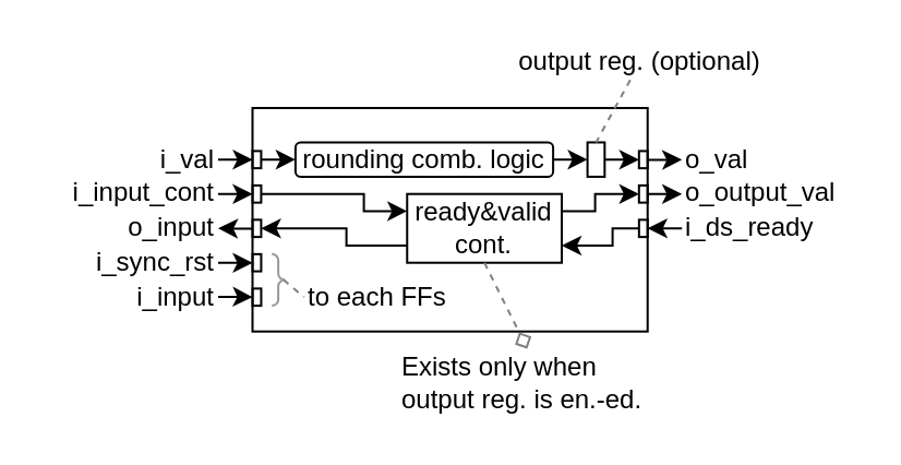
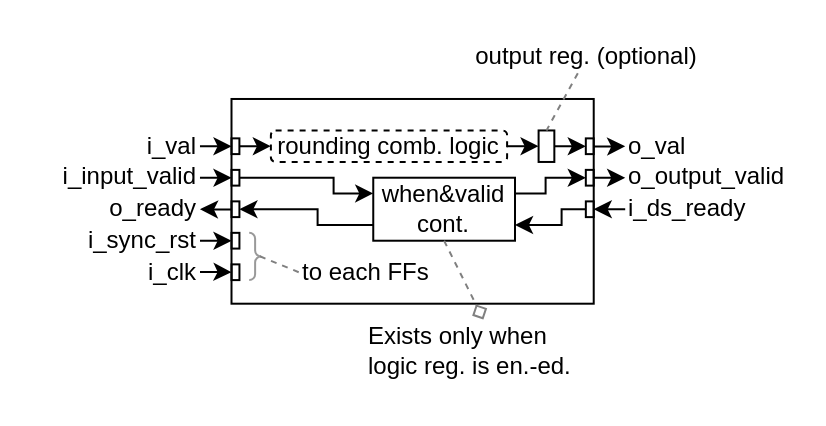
  <mxCell id="0" />
  <mxCell id="1" parent="0" />
  <mxCell id="2" value="" style="rounded=0;whiteSpace=wrap;html=1;fillColor=none;recursiveResize=0;container=1;collapsible=0;" vertex="1" parent="1"><mxGeometry x="115.25" y="48.99" width="181.11" height="102.36" as="geometry" /></mxCell>
  <mxCell id="3" style="edgeStyle=none;html=1;entryX=0;entryY=0.5;entryDx=0;entryDy=0;strokeColor=#000000;endArrow=classic;endFill=1;" edge="1" parent="2" source="4" target="17"><mxGeometry relative="1" as="geometry" /></mxCell>
  <mxCell id="4" value="" style="rounded=0;whiteSpace=wrap;html=1;fillColor=none;" vertex="1" parent="2"><mxGeometry x="153.553" y="15.743" width="7.874" height="15.748" as="geometry" /></mxCell>
  <mxCell id="5" style="edgeStyle=none;html=1;endArrow=classic;endFill=1;exitX=1;exitY=0.5;exitDx=0;exitDy=0;" edge="1" parent="2" source="6" target="4"><mxGeometry relative="1" as="geometry"><mxPoint x="133.863" y="23.614" as="sourcePoint" /></mxGeometry></mxCell>
- <mxCell id="6" value="rounding comb. logic" style="rounded=1;whiteSpace=wrap;html=1;fillColor=none;recursiveResize=0;container=1;collapsible=0;" vertex="1" parent="2"><mxGeometry x="19.69" y="15.74" width="118.11" height="15.75" as="geometry" /></mxCell>
+ <mxCell id="6" value="rounding comb. logic" style="rounded=1;whiteSpace=wrap;html=1;fillColor=none;recursiveResize=0;container=1;collapsible=0;dashed=1;" vertex="1" parent="2"><mxGeometry x="19.69" y="15.74" width="118.11" height="15.75" as="geometry" /></mxCell>
  <mxCell id="7" value="" style="rounded=0;whiteSpace=wrap;html=1;fillColor=none;" vertex="1" parent="2"><mxGeometry x="0.026" y="82.686" width="3.937" height="7.874" as="geometry" /></mxCell>
  <mxCell id="8" value="" style="rounded=0;whiteSpace=wrap;html=1;fillColor=none;" vertex="1" parent="2"><mxGeometry x="0.023" y="66.933" width="3.937" height="7.874" as="geometry" /></mxCell>
  <mxCell id="9" value="" style="rounded=0;whiteSpace=wrap;html=1;fillColor=none;" vertex="1" parent="2"><mxGeometry x="0.02" y="51.19" width="3.937" height="7.874" as="geometry" /></mxCell>
  <mxCell id="10" style="edgeStyle=orthogonalEdgeStyle;html=1;entryX=0;entryY=0.25;entryDx=0;entryDy=0;strokeColor=#000000;endArrow=classic;endFill=1;rounded=0;" edge="1" parent="2" source="11" target="20"><mxGeometry relative="1" as="geometry"><Array as="points"><mxPoint x="51" y="39" /><mxPoint x="51" y="47" /><mxPoint x="71" y="47" /></Array></mxGeometry></mxCell>
  <mxCell id="11" value="" style="rounded=0;whiteSpace=wrap;html=1;fillColor=none;" vertex="1" parent="2"><mxGeometry x="0.017" y="35.447" width="3.937" height="7.874" as="geometry" /></mxCell>
  <mxCell id="12" style="edgeStyle=none;html=1;strokeColor=#000000;endArrow=classic;endFill=1;entryX=0;entryY=0.5;entryDx=0;entryDy=0;" edge="1" parent="2" source="13" target="6"><mxGeometry relative="1" as="geometry"><mxPoint x="15.75" y="24.01" as="targetPoint" /></mxGeometry></mxCell>
  <mxCell id="13" value="" style="rounded=0;whiteSpace=wrap;html=1;fillColor=none;" vertex="1" parent="2"><mxGeometry x="0.014" y="19.694" width="3.937" height="7.874" as="geometry" /></mxCell>
  <mxCell id="14" style="edgeStyle=orthogonalEdgeStyle;rounded=0;html=1;exitX=0;exitY=0.5;exitDx=0;exitDy=0;entryX=1;entryY=0.75;entryDx=0;entryDy=0;strokeColor=#000000;endArrow=classic;endFill=1;" edge="1" parent="2" source="15" target="20"><mxGeometry relative="1" as="geometry"><Array as="points"><mxPoint x="165" y="55" /><mxPoint x="165" y="63" /></Array></mxGeometry></mxCell>
  <mxCell id="15" value="" style="rounded=0;whiteSpace=wrap;html=1;fillColor=none;" vertex="1" parent="2"><mxGeometry x="177.167" y="51.197" width="3.937" height="7.874" as="geometry" /></mxCell>
  <mxCell id="16" value="" style="rounded=0;whiteSpace=wrap;html=1;fillColor=none;" vertex="1" parent="2"><mxGeometry x="177.164" y="35.454" width="3.937" height="7.874" as="geometry" /></mxCell>
  <mxCell id="17" value="" style="rounded=0;whiteSpace=wrap;html=1;fillColor=none;" vertex="1" parent="2"><mxGeometry x="177.161" y="19.701" width="3.937" height="7.874" as="geometry" /></mxCell>
  <mxCell id="18" style="edgeStyle=orthogonalEdgeStyle;rounded=0;html=1;exitX=1;exitY=0.25;exitDx=0;exitDy=0;entryX=0;entryY=0.5;entryDx=0;entryDy=0;strokeColor=#000000;endArrow=classic;endFill=1;" edge="1" parent="2" source="20" target="16"><mxGeometry relative="1" as="geometry"><Array as="points"><mxPoint x="157" y="47" /><mxPoint x="157" y="39" /></Array></mxGeometry></mxCell>
  <mxCell id="19" style="edgeStyle=orthogonalEdgeStyle;rounded=0;html=1;exitX=0;exitY=0.75;exitDx=0;exitDy=0;entryX=1;entryY=0.5;entryDx=0;entryDy=0;strokeColor=#000000;endArrow=classic;endFill=1;" edge="1" parent="2" source="20" target="9"><mxGeometry relative="1" as="geometry"><Array as="points"><mxPoint x="43" y="63" /><mxPoint x="43" y="55" /></Array></mxGeometry></mxCell>
- <mxCell id="20" value="ready&amp;amp;valid cont." style="rounded=0;whiteSpace=wrap;html=1;fillColor=none;" vertex="1" parent="2"><mxGeometry x="70.88" y="39.37" width="70.866" height="31.496" as="geometry" /></mxCell>
+ <mxCell id="20" value="when&amp;amp;valid cont." style="rounded=0;whiteSpace=wrap;html=1;fillColor=none;" vertex="1" parent="2"><mxGeometry x="70.88" y="39.37" width="70.866" height="31.496" as="geometry" /></mxCell>
  <mxCell id="21" style="edgeStyle=none;html=1;entryX=0.5;entryY=0;entryDx=0;entryDy=0;endArrow=none;endFill=0;dashed=1;strokeColor=#808080;rounded=0;" edge="1" parent="1" source="22" target="4"><mxGeometry relative="1" as="geometry" /></mxCell>
  <mxCell id="22" value="output reg. (optional)" style="text;html=1;strokeColor=none;fillColor=none;align=center;verticalAlign=middle;whiteSpace=wrap;rounded=0;" vertex="1" parent="1"><mxGeometry x="233.66" y="20.36" width="118.12" height="15.76" as="geometry" /></mxCell>
- <mxCell id="23" value="to each FFs" style="text;html=1;strokeColor=none;fillColor=none;align=left;verticalAlign=middle;whiteSpace=wrap;rounded=0;" vertex="1" parent="1"><mxGeometry x="138.861" y="127.73" width="70.869" height="15.744" as="geometry" /></mxCell>
+ <mxCell id="23" value="to each FFs" style="text;html=1;strokeColor=none;fillColor=none;align=left;verticalAlign=middle;whiteSpace=wrap;rounded=0;" vertex="1" parent="1"><mxGeometry x="148.861" y="127.73" width="70.869" height="15.744" as="geometry" /></mxCell>
  <mxCell id="24" value="" style="group" vertex="1" connectable="0" parent="1"><mxGeometry x="123.12" y="115.92" width="7.879" height="23.62" as="geometry" /></mxCell>
  <mxCell id="25" value="" style="labelPosition=right;align=left;strokeWidth=1;shape=mxgraph.mockup.markup.curlyBrace;html=1;shadow=0;dashed=0;strokeColor=#999999;direction=north;fillColor=none;flipH=1;" vertex="1" parent="24"><mxGeometry width="7.879" height="23.62" as="geometry" /></mxCell>
  <mxCell id="26" style="edgeStyle=none;html=1;entryX=0;entryY=0.5;entryDx=0;entryDy=0;endArrow=none;endFill=0;dashed=1;strokeColor=#808080;rounded=0;exitX=0.504;exitY=0.197;exitDx=0;exitDy=0;exitPerimeter=0;" edge="1" parent="24" source="25" target="23"><mxGeometry relative="1" as="geometry"><mxPoint x="147.244" y="-70.878" as="sourcePoint" /><mxPoint x="149.617" y="-47.25" as="targetPoint" /></mxGeometry></mxCell>
  <mxCell id="27" style="edgeStyle=orthogonalEdgeStyle;rounded=0;html=1;entryX=0;entryY=0.5;entryDx=0;entryDy=0;strokeColor=#000000;endArrow=classic;endFill=1;" edge="1" parent="1" source="28" target="7"><mxGeometry relative="1" as="geometry" /></mxCell>
- <mxCell id="28" value="i_input" style="text;html=1;strokeColor=none;fillColor=none;align=right;verticalAlign=middle;whiteSpace=wrap;rounded=0;" vertex="1" parent="1"><mxGeometry x="20.758" y="127.727" width="78.743" height="15.744" as="geometry" /></mxCell>
+ <mxCell id="28" value="i_clk" style="text;html=1;strokeColor=none;fillColor=none;align=right;verticalAlign=middle;whiteSpace=wrap;rounded=0;" vertex="1" parent="1"><mxGeometry x="20.758" y="127.727" width="78.743" height="15.744" as="geometry" /></mxCell>
  <mxCell id="29" style="edgeStyle=orthogonalEdgeStyle;rounded=0;html=1;entryX=0;entryY=0.5;entryDx=0;entryDy=0;strokeColor=#000000;endArrow=classic;endFill=1;" edge="1" parent="1" source="30" target="8"><mxGeometry relative="1" as="geometry" /></mxCell>
  <mxCell id="30" value="i_sync_rst" style="text;html=1;strokeColor=none;fillColor=none;align=right;verticalAlign=middle;whiteSpace=wrap;rounded=0;" vertex="1" parent="1"><mxGeometry x="20.755" y="111.984" width="78.743" height="15.744" as="geometry" /></mxCell>
- <mxCell id="31" value="o_input" style="text;html=1;strokeColor=none;fillColor=none;align=right;verticalAlign=middle;whiteSpace=wrap;rounded=0;" vertex="1" parent="1"><mxGeometry x="20.752" y="96.241" width="78.743" height="15.744" as="geometry" /></mxCell>
+ <mxCell id="31" value="o_ready" style="text;html=1;strokeColor=none;fillColor=none;align=right;verticalAlign=middle;whiteSpace=wrap;rounded=0;" vertex="1" parent="1"><mxGeometry x="20.752" y="96.241" width="78.743" height="15.744" as="geometry" /></mxCell>
  <mxCell id="32" style="edgeStyle=orthogonalEdgeStyle;rounded=0;html=1;entryX=0;entryY=0.5;entryDx=0;entryDy=0;strokeColor=#000000;endArrow=classic;endFill=1;" edge="1" parent="1" source="33" target="11"><mxGeometry relative="1" as="geometry" /></mxCell>
- <mxCell id="33" value="i_input_cont" style="text;html=1;strokeColor=none;fillColor=none;align=right;verticalAlign=middle;whiteSpace=wrap;rounded=0;" vertex="1" parent="1"><mxGeometry x="20.749" y="80.498" width="78.743" height="15.744" as="geometry" /></mxCell>
+ <mxCell id="33" value="i_input_valid" style="text;html=1;strokeColor=none;fillColor=none;align=right;verticalAlign=middle;whiteSpace=wrap;rounded=0;" vertex="1" parent="1"><mxGeometry x="20.749" y="80.498" width="78.743" height="15.744" as="geometry" /></mxCell>
  <mxCell id="34" style="edgeStyle=orthogonalEdgeStyle;rounded=0;html=1;entryX=0;entryY=0.5;entryDx=0;entryDy=0;strokeColor=#000000;endArrow=classic;endFill=1;" edge="1" parent="1" source="35" target="13"><mxGeometry relative="1" as="geometry" /></mxCell>
  <mxCell id="35" value="i_val" style="text;html=1;strokeColor=none;fillColor=none;align=right;verticalAlign=middle;whiteSpace=wrap;rounded=0;" vertex="1" parent="1"><mxGeometry x="20.746" y="64.755" width="78.743" height="15.744" as="geometry" /></mxCell>
  <mxCell id="36" style="edgeStyle=orthogonalEdgeStyle;rounded=0;html=1;strokeColor=#000000;endArrow=classic;endFill=1;" edge="1" parent="1" source="9" target="31"><mxGeometry relative="1" as="geometry" /></mxCell>
  <mxCell id="37" style="edgeStyle=orthogonalEdgeStyle;rounded=0;html=1;entryX=1;entryY=0.5;entryDx=0;entryDy=0;strokeColor=#000000;endArrow=classic;endFill=1;" edge="1" parent="1" source="38" target="15"><mxGeometry relative="1" as="geometry" /></mxCell>
  <mxCell id="38" value="i_ds_ready" style="text;html=1;strokeColor=none;fillColor=none;align=left;verticalAlign=middle;whiteSpace=wrap;rounded=0;" vertex="1" parent="1"><mxGeometry x="312.099" y="96.238" width="78.743" height="15.744" as="geometry" /></mxCell>
- <mxCell id="39" value="o_output_val" style="text;html=1;strokeColor=none;fillColor=none;align=left;verticalAlign=middle;whiteSpace=wrap;rounded=0;" vertex="1" parent="1"><mxGeometry x="312.096" y="80.495" width="78.743" height="15.744" as="geometry" /></mxCell>
+ <mxCell id="39" value="o_output_valid" style="text;html=1;strokeColor=none;fillColor=none;align=left;verticalAlign=middle;whiteSpace=wrap;rounded=0;" vertex="1" parent="1"><mxGeometry x="312.096" y="80.495" width="78.743" height="15.744" as="geometry" /></mxCell>
  <mxCell id="40" value="o_val" style="text;html=1;strokeColor=none;fillColor=none;align=left;verticalAlign=middle;whiteSpace=wrap;rounded=0;" vertex="1" parent="1"><mxGeometry x="312.093" y="64.752" width="78.743" height="15.744" as="geometry" /></mxCell>
  <mxCell id="41" style="edgeStyle=orthogonalEdgeStyle;rounded=0;html=1;strokeColor=#000000;endArrow=classic;endFill=1;" edge="1" parent="1" source="17" target="40"><mxGeometry relative="1" as="geometry" /></mxCell>
  <mxCell id="42" style="edgeStyle=orthogonalEdgeStyle;rounded=0;html=1;strokeColor=#000000;endArrow=classic;endFill=1;" edge="1" parent="1" source="16" target="39"><mxGeometry relative="1" as="geometry" /></mxCell>
- <mxCell id="43" value="Exists only when output reg. is en.-ed." style="text;html=1;strokeColor=none;fillColor=none;align=left;verticalAlign=middle;whiteSpace=wrap;rounded=0;" vertex="1" parent="1"><mxGeometry x="182.158" y="159.227" width="118.113" height="31.492" as="geometry" /></mxCell>
+ <mxCell id="43" value="Exists only when logic reg. is en.-ed." style="text;html=1;strokeColor=none;fillColor=none;align=left;verticalAlign=middle;whiteSpace=wrap;rounded=0;" vertex="1" parent="1"><mxGeometry x="182.158" y="159.227" width="118.113" height="31.492" as="geometry" /></mxCell>
  <mxCell id="44" style="edgeStyle=none;html=1;entryX=0.5;entryY=0;entryDx=0;entryDy=0;endArrow=diamond;endFill=0;dashed=1;strokeColor=#808080;rounded=0;exitX=0.5;exitY=1;exitDx=0;exitDy=0;" edge="1" parent="1" source="20" target="43"><mxGeometry relative="1" as="geometry"><mxPoint x="276.662" y="45.057" as="sourcePoint" /><mxPoint x="276.677" y="68.67" as="targetPoint" /></mxGeometry></mxCell>
